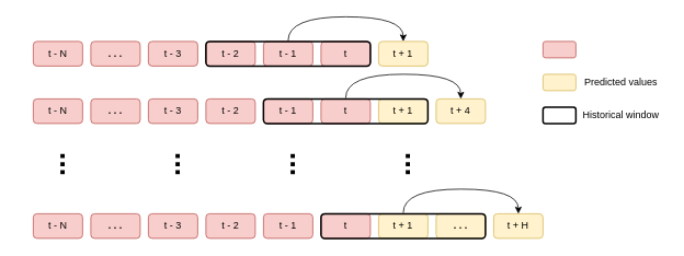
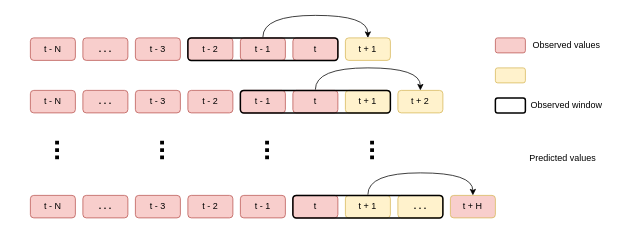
  <mxCell id="0" />
  <mxCell id="1" parent="0" />
  <mxCell id="2" value="t - N" style="rounded=1;whiteSpace=wrap;html=1;fillColor=#f8cecc;strokeColor=#b85450;" parent="1" vertex="1"><mxGeometry x="40" y="50" width="60" height="30" as="geometry" /></mxCell>
  <mxCell id="3" value="&lt;b&gt;. . .&lt;/b&gt;" style="rounded=1;whiteSpace=wrap;html=1;fillColor=#f8cecc;strokeColor=#b85450;" parent="1" vertex="1"><mxGeometry x="110" y="50" width="60" height="30" as="geometry" /></mxCell>
  <mxCell id="4" value="t - 3" style="rounded=1;whiteSpace=wrap;html=1;fillColor=#f8cecc;strokeColor=#b85450;" parent="1" vertex="1"><mxGeometry x="180" y="50" width="60" height="30" as="geometry" /></mxCell>
  <mxCell id="5" value="t - 2" style="rounded=1;whiteSpace=wrap;html=1;fillColor=#f8cecc;strokeColor=#b85450;" parent="1" vertex="1"><mxGeometry x="250" y="50" width="60" height="30" as="geometry" /></mxCell>
  <mxCell id="6" value="t - 1" style="rounded=1;whiteSpace=wrap;html=1;fillColor=#f8cecc;strokeColor=#b85450;" parent="1" vertex="1"><mxGeometry x="320" y="50" width="60" height="30" as="geometry" /></mxCell>
  <mxCell id="7" value="t" style="rounded=1;whiteSpace=wrap;html=1;fillColor=#f8cecc;strokeColor=#b85450;" parent="1" vertex="1"><mxGeometry x="390" y="50" width="60" height="30" as="geometry" /></mxCell>
  <mxCell id="8" value="t + 1" style="rounded=1;whiteSpace=wrap;html=1;fillColor=#fff2cc;strokeColor=#D6B656;strokeWidth=1;" parent="1" vertex="1"><mxGeometry x="460" y="50" width="60" height="30" as="geometry" /></mxCell>
  <mxCell id="9" value="" style="rounded=1;whiteSpace=wrap;html=1;fillColor=none;strokeWidth=2;perimeterSpacing=1;glass=0;shadow=0;strokeColor=#000000;" parent="1" vertex="1"><mxGeometry x="250" y="50" width="200" height="30" as="geometry" /></mxCell>
  <mxCell id="10" value="t - N" style="rounded=1;whiteSpace=wrap;html=1;fillColor=#f8cecc;strokeColor=#b85450;" parent="1" vertex="1"><mxGeometry x="40" y="120" width="60" height="30" as="geometry" /></mxCell>
  <mxCell id="11" value="&lt;b&gt;. . .&lt;/b&gt;" style="rounded=1;whiteSpace=wrap;html=1;fillColor=#f8cecc;strokeColor=#b85450;" parent="1" vertex="1"><mxGeometry x="110" y="120" width="60" height="30" as="geometry" /></mxCell>
  <mxCell id="12" value="t - 3" style="rounded=1;whiteSpace=wrap;html=1;fillColor=#f8cecc;strokeColor=#b85450;" parent="1" vertex="1"><mxGeometry x="180" y="120" width="60" height="30" as="geometry" /></mxCell>
  <mxCell id="13" value="t - 2" style="rounded=1;whiteSpace=wrap;html=1;fillColor=#f8cecc;strokeColor=#b85450;" parent="1" vertex="1"><mxGeometry x="250" y="120" width="60" height="30" as="geometry" /></mxCell>
  <mxCell id="14" value="t - 1" style="rounded=1;whiteSpace=wrap;html=1;fillColor=#f8cecc;strokeColor=#b85450;" parent="1" vertex="1"><mxGeometry x="320" y="120" width="60" height="30" as="geometry" /></mxCell>
  <mxCell id="15" value="t" style="rounded=1;whiteSpace=wrap;html=1;fillColor=#f8cecc;strokeColor=#b85450;" parent="1" vertex="1"><mxGeometry x="390" y="120" width="60" height="30" as="geometry" /></mxCell>
  <mxCell id="16" value="t + 1" style="rounded=1;whiteSpace=wrap;html=1;fillColor=#fff2cc;strokeColor=#d6b656;" parent="1" vertex="1"><mxGeometry x="460" y="120" width="60" height="30" as="geometry" /></mxCell>
  <mxCell id="17" value="" style="rounded=1;whiteSpace=wrap;html=1;fillColor=none;strokeWidth=2;" parent="1" vertex="1"><mxGeometry x="320" y="120" width="200" height="30" as="geometry" /></mxCell>
- <mxCell id="18" value="t + 4" style="rounded=1;whiteSpace=wrap;html=1;fillColor=#fff2cc;strokeColor=#d6b656;strokeWidth=1;" parent="1" vertex="1"><mxGeometry x="530" y="120" width="60" height="30" as="geometry" /></mxCell>
+ <mxCell id="18" value="t + 2" style="rounded=1;whiteSpace=wrap;html=1;fillColor=#fff2cc;strokeColor=#d6b656;strokeWidth=1;" parent="1" vertex="1"><mxGeometry x="530" y="120" width="60" height="30" as="geometry" /></mxCell>
  <mxCell id="19" value="t - N" style="rounded=1;whiteSpace=wrap;html=1;fillColor=#f8cecc;strokeColor=#b85450;" parent="1" vertex="1"><mxGeometry x="40" y="260" width="60" height="30" as="geometry" /></mxCell>
  <mxCell id="20" value="&lt;b&gt;. . .&lt;/b&gt;" style="rounded=1;whiteSpace=wrap;html=1;fillColor=#f8cecc;strokeColor=#b85450;" parent="1" vertex="1"><mxGeometry x="110" y="260" width="60" height="30" as="geometry" /></mxCell>
  <mxCell id="21" value="t - 3" style="rounded=1;whiteSpace=wrap;html=1;fillColor=#f8cecc;strokeColor=#b85450;" parent="1" vertex="1"><mxGeometry x="180" y="260" width="60" height="30" as="geometry" /></mxCell>
  <mxCell id="22" value="t - 2" style="rounded=1;whiteSpace=wrap;html=1;fillColor=#f8cecc;strokeColor=#b85450;" parent="1" vertex="1"><mxGeometry x="250" y="260" width="60" height="30" as="geometry" /></mxCell>
  <mxCell id="23" value="t - 1" style="rounded=1;whiteSpace=wrap;html=1;fillColor=#f8cecc;strokeColor=#b85450;" parent="1" vertex="1"><mxGeometry x="320" y="260" width="60" height="30" as="geometry" /></mxCell>
  <mxCell id="24" value="t" style="rounded=1;whiteSpace=wrap;html=1;fillColor=#f8cecc;strokeColor=#b85450;" parent="1" vertex="1"><mxGeometry x="390" y="260" width="60" height="30" as="geometry" /></mxCell>
  <mxCell id="25" value="t + 1" style="rounded=1;whiteSpace=wrap;html=1;fillColor=#fff2cc;strokeColor=#d6b656;" parent="1" vertex="1"><mxGeometry x="460" y="260" width="60" height="30" as="geometry" /></mxCell>
  <mxCell id="26" value="&lt;b&gt;. . .&lt;/b&gt;" style="rounded=1;whiteSpace=wrap;html=1;fillColor=#fff2cc;strokeColor=#d6b656;" parent="1" vertex="1"><mxGeometry x="530" y="260" width="60" height="30" as="geometry" /></mxCell>
- <mxCell id="27" value="t + H" style="rounded=1;whiteSpace=wrap;html=1;fillColor=#fff2cc;strokeColor=#d6b656;" parent="1" vertex="1"><mxGeometry x="600" y="260" width="60" height="30" as="geometry" /></mxCell>
+ <mxCell id="27" value="t + H" style="rounded=1;whiteSpace=wrap;html=1;fillColor=#f8cecc;strokeColor=#d6b656;" parent="1" vertex="1"><mxGeometry x="600" y="260" width="60" height="30" as="geometry" /></mxCell>
  <mxCell id="28" value="&lt;font style=&quot;font-size: 35px;&quot;&gt;&lt;b&gt;...&lt;/b&gt;&lt;/font&gt;" style="text;html=1;align=center;verticalAlign=middle;whiteSpace=wrap;rounded=0;rotation=-90;" parent="1" vertex="1"><mxGeometry x="20" y="180" width="90" height="40" as="geometry" /></mxCell>
  <mxCell id="29" value="&lt;font style=&quot;font-size: 35px;&quot;&gt;&lt;b&gt;...&lt;/b&gt;&lt;/font&gt;" style="text;html=1;align=center;verticalAlign=middle;whiteSpace=wrap;rounded=0;rotation=-90;" parent="1" vertex="1"><mxGeometry x="160" y="180" width="90" height="40" as="geometry" /></mxCell>
  <mxCell id="30" value="&lt;font style=&quot;font-size: 35px;&quot;&gt;&lt;b&gt;...&lt;/b&gt;&lt;/font&gt;" style="text;html=1;align=center;verticalAlign=middle;whiteSpace=wrap;rounded=0;rotation=-90;" parent="1" vertex="1"><mxGeometry x="300" y="180" width="90" height="40" as="geometry" /></mxCell>
  <mxCell id="31" value="&lt;font style=&quot;font-size: 35px;&quot;&gt;&lt;b&gt;...&lt;/b&gt;&lt;/font&gt;" style="text;html=1;align=center;verticalAlign=middle;whiteSpace=wrap;rounded=0;rotation=-90;" parent="1" vertex="1"><mxGeometry x="440" y="180" width="90" height="40" as="geometry" /></mxCell>
  <mxCell id="32" value="" style="rounded=1;whiteSpace=wrap;html=1;fillColor=none;strokeWidth=2;" parent="1" vertex="1"><mxGeometry x="390" y="260" width="200" height="30" as="geometry" /></mxCell>
  <mxCell id="33" value="" style="curved=1;endArrow=classic;html=1;rounded=0;edgeStyle=orthogonalEdgeStyle;entryX=0.5;entryY=0;entryDx=0;entryDy=0;exitX=0.5;exitY=0;exitDx=0;exitDy=0;" parent="1" source="9" target="8" edge="1"><mxGeometry width="50" height="50" relative="1" as="geometry"><mxPoint x="350" y="30" as="sourcePoint" /><mxPoint x="400" y="-20" as="targetPoint" /><Array as="points"><mxPoint x="350" y="20" /><mxPoint x="490" y="20" /></Array></mxGeometry></mxCell>
  <mxCell id="34" value="" style="curved=1;endArrow=classic;html=1;rounded=0;edgeStyle=orthogonalEdgeStyle;entryX=0.5;entryY=0;entryDx=0;entryDy=0;exitX=0.5;exitY=0;exitDx=0;exitDy=0;" parent="1" edge="1"><mxGeometry width="50" height="50" relative="1" as="geometry"><mxPoint x="420" y="119" as="sourcePoint" /><mxPoint x="560" y="120" as="targetPoint" /><Array as="points"><mxPoint x="420" y="90" /><mxPoint x="560" y="90" /></Array></mxGeometry></mxCell>
  <mxCell id="35" value="" style="curved=1;endArrow=classic;html=1;rounded=0;edgeStyle=orthogonalEdgeStyle;entryX=0.5;entryY=0;entryDx=0;entryDy=0;exitX=0.5;exitY=0;exitDx=0;exitDy=0;" parent="1" edge="1"><mxGeometry width="50" height="50" relative="1" as="geometry"><mxPoint x="490" y="259" as="sourcePoint" /><mxPoint x="630" y="260" as="targetPoint" /><Array as="points"><mxPoint x="490" y="230" /><mxPoint x="630" y="230" /></Array></mxGeometry></mxCell>
  <mxCell id="36" value="" style="rounded=1;whiteSpace=wrap;html=1;fillColor=#fff2cc;strokeColor=#D6B656;strokeWidth=1;" parent="1" vertex="1"><mxGeometry x="660" y="90" width="40" height="20" as="geometry" /></mxCell>
  <mxCell id="37" value="" style="rounded=1;whiteSpace=wrap;html=1;fillColor=#f8cecc;strokeColor=#b85450;" parent="1" vertex="1"><mxGeometry x="660" y="50" width="40" height="20" as="geometry" /></mxCell>
  <mxCell id="38" value="" style="rounded=1;whiteSpace=wrap;html=1;fillColor=none;strokeWidth=2;" parent="1" vertex="1"><mxGeometry x="660" y="130" width="40" height="20" as="geometry" /></mxCell>
- <mxCell id="40" value="Predicted values" style="text;html=1;align=center;verticalAlign=middle;whiteSpace=wrap;rounded=0;" parent="1" vertex="1"><mxGeometry x="700" y="85" width="110" height="30" as="geometry" /></mxCell>
- <mxCell id="41" value="Historical window" style="text;html=1;align=center;verticalAlign=middle;whiteSpace=wrap;rounded=0;" parent="1" vertex="1"><mxGeometry x="700" y="125" width="110" height="30" as="geometry" /></mxCell>
+ <mxCell id="39" value="Observed values" style="text;html=1;align=center;verticalAlign=middle;whiteSpace=wrap;rounded=0;" parent="1" vertex="1"><mxGeometry x="700" y="45" width="110" height="30" as="geometry" /></mxCell>
+ <mxCell id="40" value="Predicted values" style="text;html=1;align=center;verticalAlign=middle;whiteSpace=wrap;rounded=0;" parent="1" vertex="1"><mxGeometry x="695" y="195" width="110" height="30" as="geometry" /></mxCell>
+ <mxCell id="41" value="Observed window" style="text;html=1;align=center;verticalAlign=middle;whiteSpace=wrap;rounded=0;" parent="1" vertex="1"><mxGeometry x="700" y="125" width="110" height="30" as="geometry" /></mxCell>
